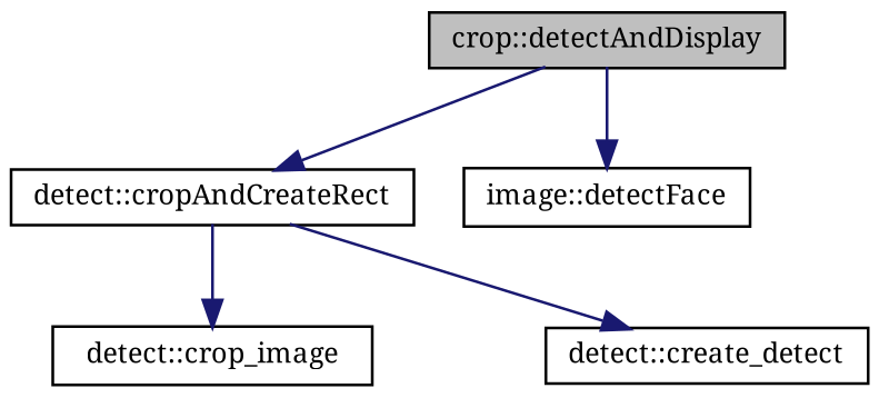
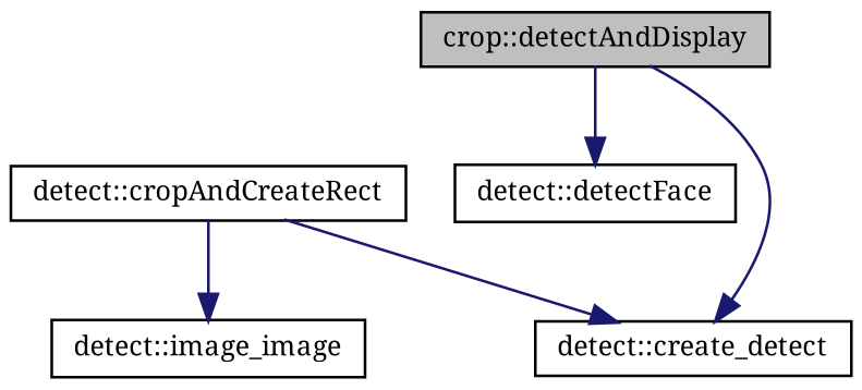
  digraph {
    fontname="Noto Serif"
    rankdir=TB
    node [color=black fillcolor=white fontname="Noto Serif" fontsize=10 shape=record style=filled]
    edge [color=midnightblue fontname="Noto Serif" fontsize=10 labelfontname=Helvetica labelfontsize=10 style=solid]
    n1 [fillcolor=grey75 fontcolor=black height=0.2 label="crop::detectAndDisplay" width=0.4]
    n2 [height=0.2 label="detect::cropAndCreateRect" width=0.4]
-   n3 [height=0.2 label="image::detectFace" width=0.4]
+   n3 [height=0.2 label="detect::detectFace" width=0.4]
    n4 [height=0.2 label="detect::create_detect" width=0.4]
-   n5 [height=0.2 label="detect::crop_image" width=0.4]
-   n1 -> n2
+   n5 [height=0.2 label="detect::image_image" width=0.4]
+   n1 -> n4
    n1 -> n3
    n2 -> n4
    n2 -> n5
  }
